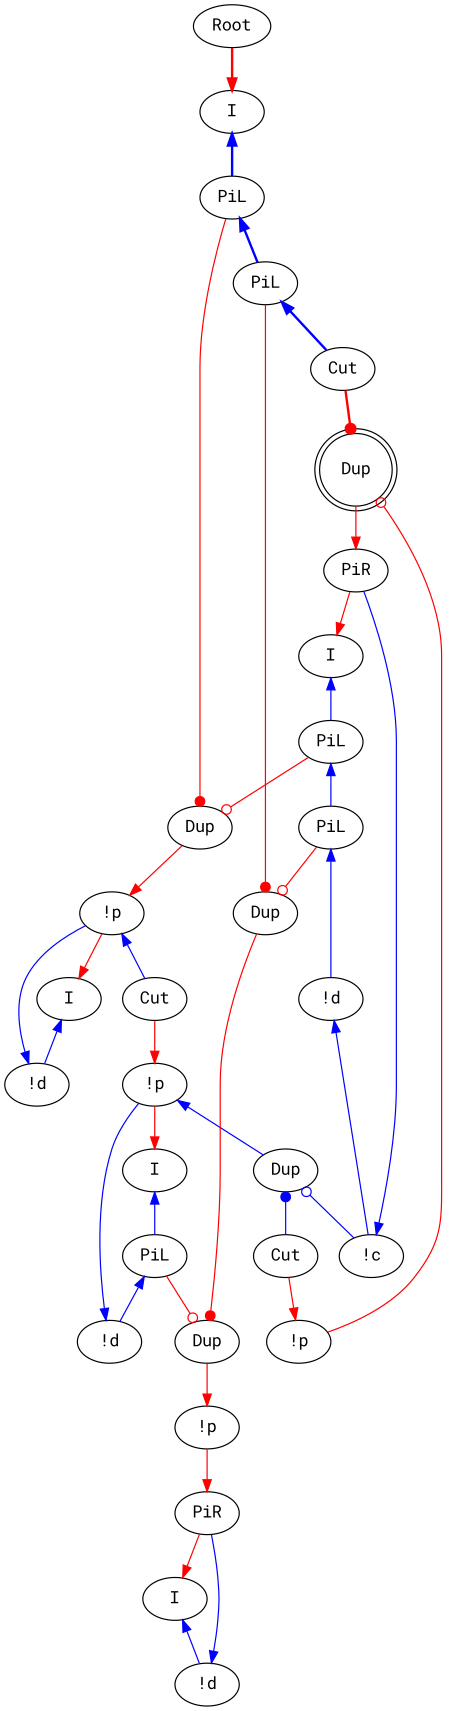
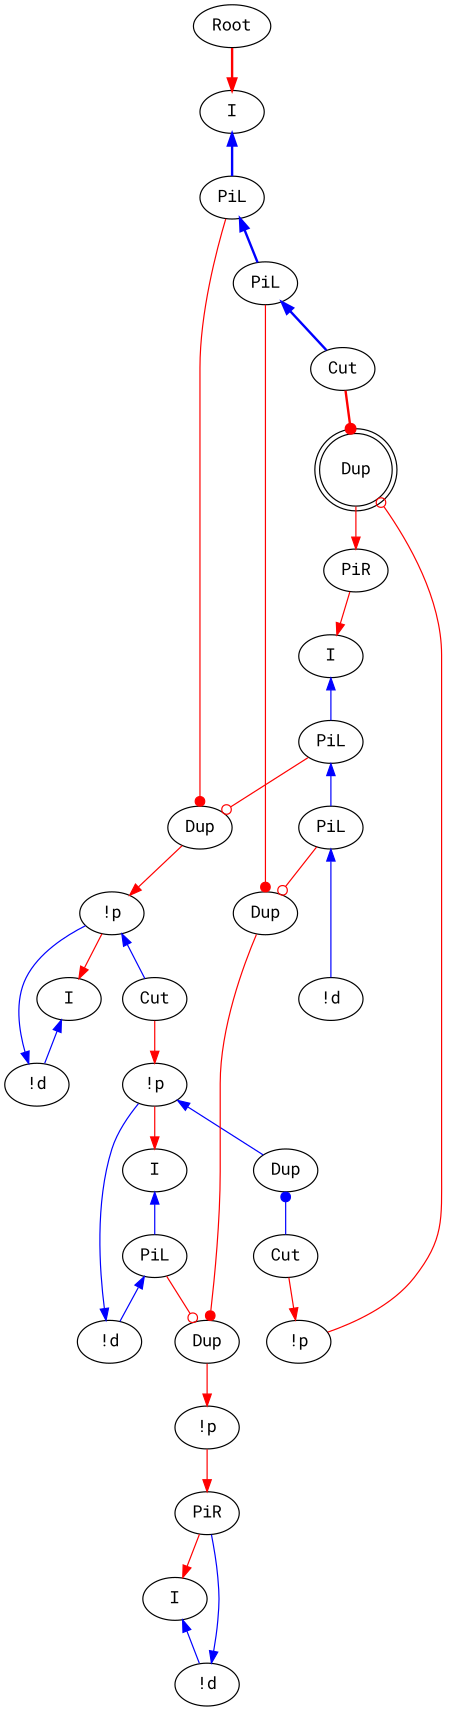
  digraph {
    fontname="Roboto Mono"
    node [fontname="Roboto Mono"]
    edge [color=red fontname="Roboto Mono"]
    n1 [label=Root]
    n2 [label=I]
    n3 [label="!p"]
    n4 [label=I]
    n5 [label=Cut]
    n6 [label="!d"]
    n7 [label="!p"]
    n8 [label=PiR]
    n9 [label=I]
    n10 [label="!d"]
    n11 [label=PiR]
    n12 [label=I]
    n13 [label="!p"]
    n14 [label=I]
    n15 [label=Dup]
    n16 [label="!d"]
    n17 [label=PiL]
    n18 [label=Dup]
-   n19 [label="!c"]
    n20 [label="!d"]
    n21 [label=PiL]
    n22 [label=Dup]
    n23 [label=Cut]
    n24 [label=PiL]
    n25 [label=PiL]
    n26 [label=Dup]
    n27 [label=PiL]
    n28 [label=Cut]
    n29 [label=Dup shape=doublecircle]
    n30 [label="!p"]
    n1 -> n2 [penwidth=2]
    n2 -> n25 [color=blue dir=back penwidth=2]
    n3 -> n4
    n3 -> n5 [color=blue dir=back]
    n4 -> n6 [color=blue dir=back]
    n5 -> n13
    n6 -> n3 [color=blue dir=back]
    n7 -> n8
    n8 -> n9
    n9 -> n10 [color=blue dir=back]
    n10 -> n8 [color=blue dir=back]
    n11 -> n12
    n12 -> n27 [color=blue dir=back]
    n13 -> n14
    n13 -> n15 [color=blue dir=back]
    n14 -> n17 [color=blue dir=back]
-   n15 -> n19 [arrowtail=odot color=blue dir=back]
    n15 -> n28 [arrowtail=dot color=blue dir=back]
    n16 -> n13 [color=blue dir=back]
    n17 -> n16 [color=blue dir=back]
    n17 -> n18 [arrowhead=odot]
    n18 -> n7
-   n19 -> n11 [color=blue dir=back]
-   n20 -> n19 [color=blue dir=back]
    n21 -> n22 [arrowhead=dot]
    n21 -> n23 [color=blue dir=back penwidth=2]
    n22 -> n18 [arrowhead=dot]
    n23 -> n29 [arrowhead=dot penwidth=2]
    n24 -> n20 [color=blue dir=back]
    n24 -> n22 [arrowhead=odot]
    n25 -> n21 [color=blue dir=back penwidth=2]
    n25 -> n26 [arrowhead=dot]
    n26 -> n3
    n27 -> n24 [color=blue dir=back]
    n27 -> n26 [arrowhead=odot]
    n28 -> n30
    n29 -> n11
    n30 -> n29 [arrowhead=odot]
  }
